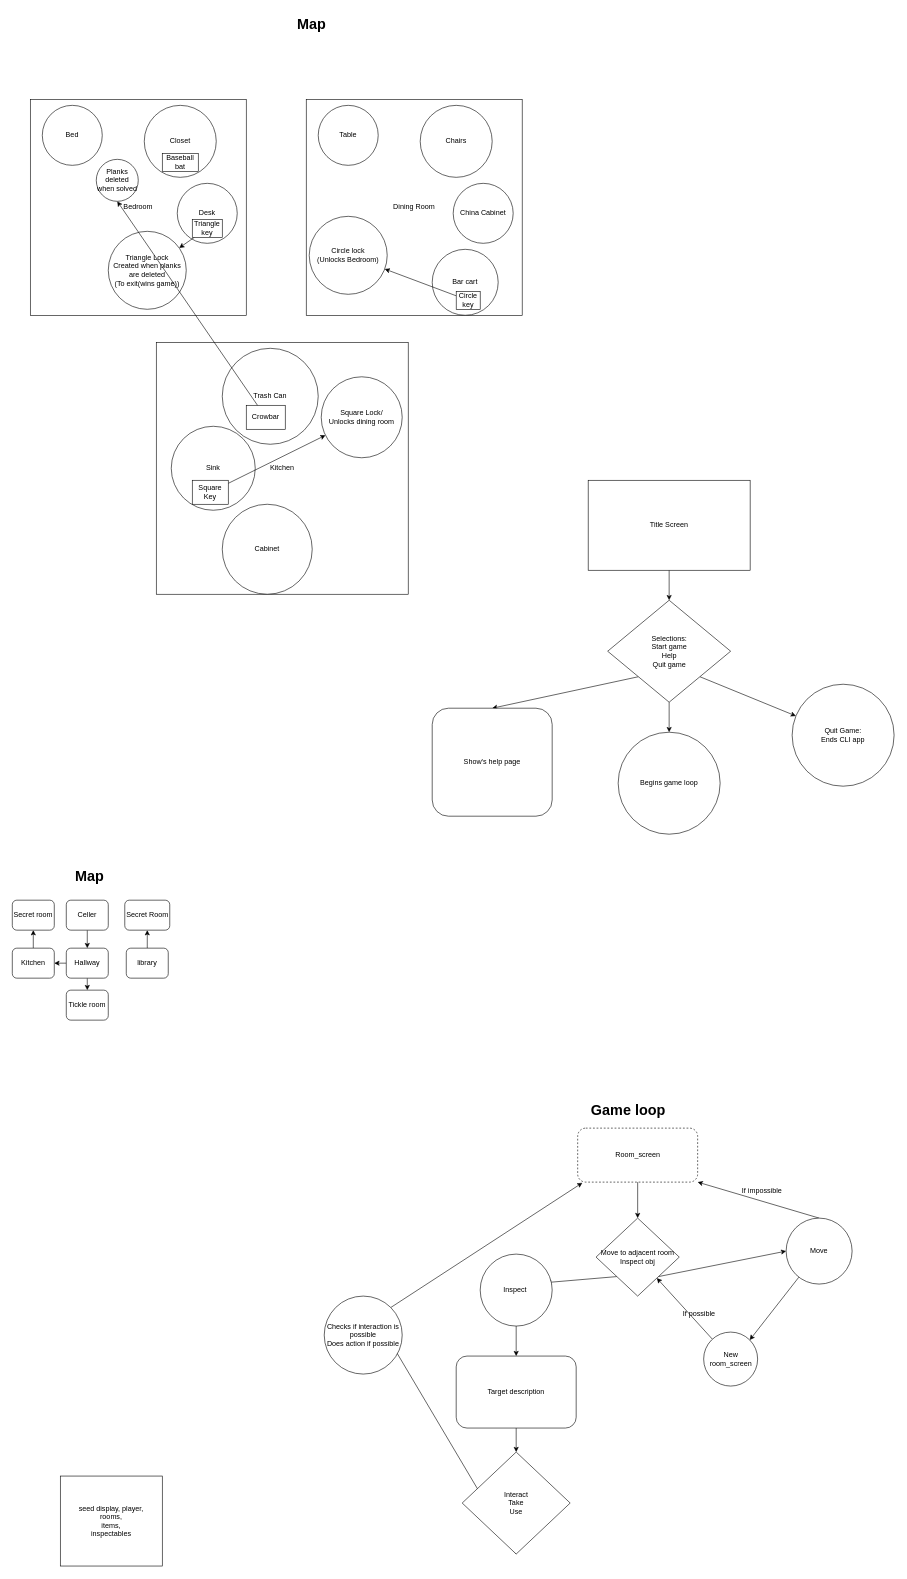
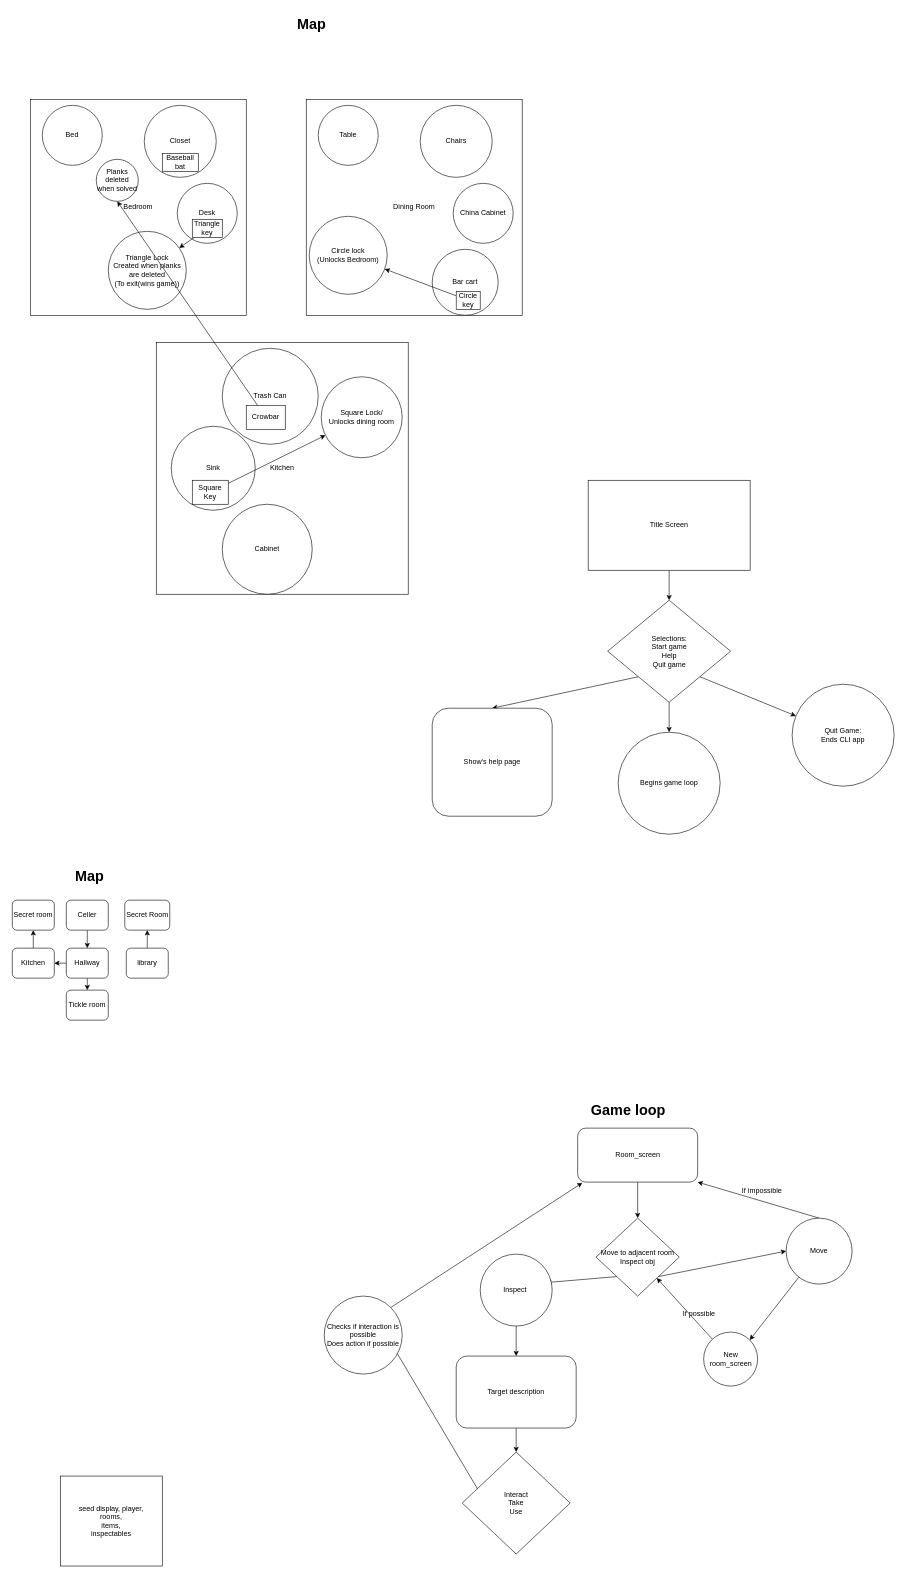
  <mxCell id="0" />
  <mxCell id="1" parent="0" />
  <mxCell id="2" value="Bedroom" style="whiteSpace=wrap;html=1;aspect=fixed;" vertex="1" parent="1"><mxGeometry x="50" y="165" width="360" height="360" as="geometry" /></mxCell>
  <mxCell id="3" style="edgeStyle=none;html=1;exitX=0.5;exitY=1;exitDx=0;exitDy=0;entryX=0.5;entryY=0;entryDx=0;entryDy=0;" parent="1" source="4" target="8" edge="1"><mxGeometry relative="1" as="geometry" /></mxCell>
  <mxCell id="4" value="Title Screen" style="rounded=0;whiteSpace=wrap;html=1;" parent="1" vertex="1"><mxGeometry x="980" y="800" width="270" height="150" as="geometry" /></mxCell>
  <mxCell id="5" style="edgeStyle=none;html=1;exitX=0.5;exitY=1;exitDx=0;exitDy=0;entryX=0.5;entryY=0;entryDx=0;entryDy=0;" parent="1" source="8" target="11" edge="1"><mxGeometry relative="1" as="geometry"><mxPoint x="1115" y="1230" as="targetPoint" /></mxGeometry></mxCell>
  <mxCell id="6" style="edgeStyle=none;html=1;exitX=0;exitY=1;exitDx=0;exitDy=0;entryX=0.5;entryY=0;entryDx=0;entryDy=0;" parent="1" source="8" target="9" edge="1"><mxGeometry relative="1" as="geometry" /></mxCell>
  <mxCell id="7" style="edgeStyle=none;html=1;exitX=1;exitY=1;exitDx=0;exitDy=0;" parent="1" source="8" target="10" edge="1"><mxGeometry relative="1" as="geometry" /></mxCell>
  <mxCell id="8" value="Selections:&lt;br&gt;Start game&lt;br&gt;Help&lt;br&gt;Quit game" style="rhombus;whiteSpace=wrap;html=1;" parent="1" vertex="1"><mxGeometry x="1012.5" y="1000" width="205" height="170" as="geometry" /></mxCell>
  <mxCell id="9" value="Show's help page" style="rounded=1;whiteSpace=wrap;html=1;" parent="1" vertex="1"><mxGeometry x="720" y="1180" width="200" height="180" as="geometry" /></mxCell>
  <mxCell id="10" value="Quit Game:&lt;br&gt;Ends CLI app" style="ellipse;whiteSpace=wrap;html=1;aspect=fixed;" parent="1" vertex="1"><mxGeometry x="1320" y="1140" width="170" height="170" as="geometry" /></mxCell>
  <mxCell id="11" value="Begins game loop" style="ellipse;whiteSpace=wrap;html=1;aspect=fixed;" parent="1" vertex="1"><mxGeometry x="1030" y="1220" width="170" height="170" as="geometry" /></mxCell>
  <mxCell id="12" style="edgeStyle=none;html=1;entryX=0.5;entryY=0;entryDx=0;entryDy=0;" parent="1" source="13" target="16" edge="1"><mxGeometry relative="1" as="geometry" /></mxCell>
  <mxCell id="13" value="Celler" style="rounded=1;whiteSpace=wrap;html=1;" parent="1" vertex="1"><mxGeometry x="110" y="1500" width="70" height="50" as="geometry" /></mxCell>
  <mxCell id="14" style="edgeStyle=none;html=1;exitX=0.5;exitY=1;exitDx=0;exitDy=0;entryX=0.5;entryY=0;entryDx=0;entryDy=0;" parent="1" source="16" target="19" edge="1"><mxGeometry relative="1" as="geometry" /></mxCell>
  <mxCell id="15" style="edgeStyle=none;html=1;exitX=0;exitY=0.5;exitDx=0;exitDy=0;entryX=1;entryY=0.5;entryDx=0;entryDy=0;" parent="1" source="16" target="21" edge="1"><mxGeometry relative="1" as="geometry" /></mxCell>
  <mxCell id="16" value="Hallway" style="rounded=1;whiteSpace=wrap;html=1;" parent="1" vertex="1"><mxGeometry x="110" y="1580" width="70" height="50" as="geometry" /></mxCell>
  <mxCell id="17" style="edgeStyle=none;html=1;exitX=0.5;exitY=0;exitDx=0;exitDy=0;" parent="1" source="18" target="23" edge="1"><mxGeometry relative="1" as="geometry"><mxPoint x="245" y="1510" as="targetPoint" /></mxGeometry></mxCell>
  <mxCell id="18" value="library" style="rounded=1;whiteSpace=wrap;html=1;" parent="1" vertex="1"><mxGeometry x="210" y="1580" width="70" height="50" as="geometry" /></mxCell>
  <mxCell id="19" value="Tickle room" style="rounded=1;whiteSpace=wrap;html=1;" parent="1" vertex="1"><mxGeometry x="110" y="1650" width="70" height="50" as="geometry" /></mxCell>
  <mxCell id="20" style="edgeStyle=none;html=1;exitX=0.5;exitY=0;exitDx=0;exitDy=0;entryX=0.5;entryY=1;entryDx=0;entryDy=0;" parent="1" source="21" target="22" edge="1"><mxGeometry relative="1" as="geometry" /></mxCell>
  <mxCell id="21" value="Kitchen" style="rounded=1;whiteSpace=wrap;html=1;" parent="1" vertex="1"><mxGeometry x="20" y="1580" width="70" height="50" as="geometry" /></mxCell>
  <mxCell id="22" value="Secret room" style="rounded=1;whiteSpace=wrap;html=1;" parent="1" vertex="1"><mxGeometry x="20" y="1500" width="70" height="50" as="geometry" /></mxCell>
  <mxCell id="23" value="Secret Room" style="rounded=1;whiteSpace=wrap;html=1;" parent="1" vertex="1"><mxGeometry x="207.5" y="1500" width="75" height="50" as="geometry" /></mxCell>
  <mxCell id="24" style="edgeStyle=none;html=1;exitX=0.5;exitY=1;exitDx=0;exitDy=0;entryX=0.5;entryY=0;entryDx=0;entryDy=0;" parent="1" source="25" target="28" edge="1"><mxGeometry relative="1" as="geometry" /></mxCell>
- <mxCell id="25" value="Room_screen" style="rounded=1;whiteSpace=wrap;html=1;dashed=1;" parent="1" vertex="1"><mxGeometry x="962.5" y="1880" width="200" height="90" as="geometry" /></mxCell>
+ <mxCell id="25" value="Room_screen" style="rounded=1;whiteSpace=wrap;html=1;" parent="1" vertex="1"><mxGeometry x="962.5" y="1880" width="200" height="90" as="geometry" /></mxCell>
  <mxCell id="26" style="edgeStyle=none;html=1;exitX=0;exitY=1;exitDx=0;exitDy=0;entryX=1;entryY=0.5;entryDx=0;entryDy=0;" parent="1" source="28" edge="1"><mxGeometry relative="1" as="geometry"><mxPoint x="910" y="2137.5" as="targetPoint" /></mxGeometry></mxCell>
  <mxCell id="27" style="edgeStyle=none;html=1;exitX=1;exitY=1;exitDx=0;exitDy=0;entryX=0;entryY=0.5;entryDx=0;entryDy=0;" parent="1" source="28" target="39" edge="1"><mxGeometry relative="1" as="geometry" /></mxCell>
  <mxCell id="28" value="Move to adjacent room&lt;br&gt;Inspect obj" style="rhombus;whiteSpace=wrap;html=1;" parent="1" vertex="1"><mxGeometry x="993.12" y="2030" width="138.75" height="130" as="geometry" /></mxCell>
  <mxCell id="29" style="edgeStyle=none;html=1;exitX=0.5;exitY=1;exitDx=0;exitDy=0;" parent="1" source="30" edge="1"><mxGeometry relative="1" as="geometry"><mxPoint x="860.002" y="2260" as="targetPoint" /></mxGeometry></mxCell>
  <mxCell id="30" value="Inspect&amp;nbsp;" style="ellipse;whiteSpace=wrap;html=1;aspect=fixed;" parent="1" vertex="1"><mxGeometry x="800" y="2090" width="120" height="120" as="geometry" /></mxCell>
  <mxCell id="31" style="edgeStyle=none;html=1;exitX=0.5;exitY=1;exitDx=0;exitDy=0;entryX=0.5;entryY=0;entryDx=0;entryDy=0;" parent="1" source="32" target="34" edge="1"><mxGeometry relative="1" as="geometry" /></mxCell>
  <mxCell id="32" value="Target description" style="rounded=1;whiteSpace=wrap;html=1;" parent="1" vertex="1"><mxGeometry x="760" y="2260" width="200" height="120" as="geometry" /></mxCell>
  <mxCell id="33" style="edgeStyle=none;html=1;exitX=0.5;exitY=1;exitDx=0;exitDy=0;entryX=0.5;entryY=0;entryDx=0;entryDy=0;" parent="1" source="34" target="36" edge="1"><mxGeometry relative="1" as="geometry" /></mxCell>
  <mxCell id="34" value="Interact&lt;br&gt;Take&lt;br&gt;Use&lt;br&gt;" style="rhombus;whiteSpace=wrap;html=1;" parent="1" vertex="1"><mxGeometry x="770" y="2420" width="180" height="170" as="geometry" /></mxCell>
  <mxCell id="35" style="edgeStyle=none;html=1;exitX=1;exitY=0;exitDx=0;exitDy=0;entryX=0.039;entryY=1.013;entryDx=0;entryDy=0;entryPerimeter=0;" parent="1" source="36" target="25" edge="1"><mxGeometry relative="1" as="geometry"><mxPoint x="1100" y="2180" as="targetPoint" /></mxGeometry></mxCell>
  <mxCell id="36" value="Checks if interaction is possible&lt;br&gt;Does action if possible" style="ellipse;whiteSpace=wrap;html=1;aspect=fixed;" parent="1" vertex="1"><mxGeometry x="540" y="2160" width="130" height="130" as="geometry" /></mxCell>
  <mxCell id="37" style="edgeStyle=none;html=1;entryX=1;entryY=0;entryDx=0;entryDy=0;" parent="1" source="39" target="41" edge="1"><mxGeometry relative="1" as="geometry"><mxPoint x="1170" y="2270" as="targetPoint" /></mxGeometry></mxCell>
  <mxCell id="38" style="edgeStyle=none;html=1;exitX=0.5;exitY=0;exitDx=0;exitDy=0;entryX=1;entryY=1;entryDx=0;entryDy=0;" parent="1" source="39" target="25" edge="1"><mxGeometry relative="1" as="geometry" /></mxCell>
  <mxCell id="39" value="Move" style="ellipse;whiteSpace=wrap;html=1;aspect=fixed;" parent="1" vertex="1"><mxGeometry x="1310" y="2030" width="110" height="110" as="geometry" /></mxCell>
  <mxCell id="40" style="edgeStyle=none;html=1;" parent="1" source="41" target="28" edge="1"><mxGeometry relative="1" as="geometry"><mxPoint x="1100" y="2030" as="targetPoint" /></mxGeometry></mxCell>
  <mxCell id="41" value="New room_screen" style="ellipse;whiteSpace=wrap;html=1;aspect=fixed;" parent="1" vertex="1"><mxGeometry x="1172.5" y="2220" width="90" height="90" as="geometry" /></mxCell>
  <mxCell id="42" value="If possible" style="text;html=1;strokeColor=none;fillColor=none;align=center;verticalAlign=middle;whiteSpace=wrap;rounded=0;" parent="1" vertex="1"><mxGeometry x="1090" y="2150" width="150" height="80" as="geometry" /></mxCell>
  <mxCell id="43" value="If impossible" style="text;html=1;strokeColor=none;fillColor=none;align=center;verticalAlign=middle;whiteSpace=wrap;rounded=0;" parent="1" vertex="1"><mxGeometry x="1220" y="1950" width="100" height="70" as="geometry" /></mxCell>
  <mxCell id="44" value="&lt;h1&gt;Game loop&lt;/h1&gt;" style="text;html=1;strokeColor=none;fillColor=none;spacing=5;spacingTop=-20;whiteSpace=wrap;overflow=hidden;rounded=0;" parent="1" vertex="1"><mxGeometry x="980" y="1830" width="197.5" height="40" as="geometry" /></mxCell>
  <mxCell id="45" value="&lt;h1&gt;Map&lt;/h1&gt;&lt;p&gt;&lt;br&gt;&lt;/p&gt;" style="text;html=1;strokeColor=none;fillColor=none;spacing=5;spacingTop=-20;whiteSpace=wrap;overflow=hidden;rounded=0;" parent="1" vertex="1"><mxGeometry x="120" y="1440" width="180" height="40" as="geometry" /></mxCell>
  <mxCell id="46" value="Dining Room" style="whiteSpace=wrap;html=1;aspect=fixed;" vertex="1" parent="1"><mxGeometry x="510" y="165" width="360" height="360" as="geometry" /></mxCell>
  <mxCell id="47" value="Chairs" style="ellipse;whiteSpace=wrap;html=1;aspect=fixed;" vertex="1" parent="1"><mxGeometry x="700" y="175" width="120" height="120" as="geometry" /></mxCell>
  <mxCell id="48" value="Table" style="ellipse;whiteSpace=wrap;html=1;aspect=fixed;" vertex="1" parent="1"><mxGeometry x="530" y="175" width="100" height="100" as="geometry" /></mxCell>
  <mxCell id="49" value="China Cabinet" style="ellipse;whiteSpace=wrap;html=1;aspect=fixed;" vertex="1" parent="1"><mxGeometry x="755" y="305" width="100" height="100" as="geometry" /></mxCell>
  <mxCell id="50" value="Bar cart" style="ellipse;whiteSpace=wrap;html=1;aspect=fixed;" vertex="1" parent="1"><mxGeometry x="720" y="415" width="110" height="110" as="geometry" /></mxCell>
  <mxCell id="51" value="Circle lock&lt;br&gt;(Unlocks Bedroom)" style="ellipse;whiteSpace=wrap;html=1;aspect=fixed;" vertex="1" parent="1"><mxGeometry x="515" y="360" width="130" height="130" as="geometry" /></mxCell>
  <mxCell id="52" style="edgeStyle=none;html=1;" edge="1" parent="1" source="53" target="51"><mxGeometry relative="1" as="geometry" /></mxCell>
  <mxCell id="53" value="Circle key" style="rounded=0;whiteSpace=wrap;html=1;" vertex="1" parent="1"><mxGeometry x="760" y="485" width="40" height="30" as="geometry" /></mxCell>
  <mxCell id="54" value="Closet" style="ellipse;whiteSpace=wrap;html=1;aspect=fixed;" vertex="1" parent="1"><mxGeometry x="240" y="175" width="120" height="120" as="geometry" /></mxCell>
  <mxCell id="55" value="Bed" style="ellipse;whiteSpace=wrap;html=1;aspect=fixed;" vertex="1" parent="1"><mxGeometry x="70" y="175" width="100" height="100" as="geometry" /></mxCell>
  <mxCell id="56" value="Desk" style="ellipse;whiteSpace=wrap;html=1;aspect=fixed;" vertex="1" parent="1"><mxGeometry x="295" y="305" width="100" height="100" as="geometry" /></mxCell>
  <mxCell id="57" value="Triangle Lock&lt;br&gt;Created when planks are deleted&lt;br&gt;(To exit(wins game))" style="ellipse;whiteSpace=wrap;html=1;aspect=fixed;" vertex="1" parent="1"><mxGeometry x="180" y="385" width="130" height="130" as="geometry" /></mxCell>
  <mxCell id="58" value="Baseball bat" style="rounded=0;whiteSpace=wrap;html=1;" vertex="1" parent="1"><mxGeometry x="270" y="255" width="60" height="30" as="geometry" /></mxCell>
  <mxCell id="59" style="edgeStyle=none;html=1;" edge="1" parent="1" source="60" target="57"><mxGeometry relative="1" as="geometry" /></mxCell>
  <mxCell id="60" value="Triangle key" style="rounded=0;whiteSpace=wrap;html=1;" vertex="1" parent="1"><mxGeometry x="320" y="365" width="50" height="30" as="geometry" /></mxCell>
  <mxCell id="61" value="Planks&lt;br&gt;deleted when solved" style="ellipse;whiteSpace=wrap;html=1;aspect=fixed;" vertex="1" parent="1"><mxGeometry x="160" y="265" width="70" height="70" as="geometry" /></mxCell>
  <mxCell id="62" value="Kitchen" style="whiteSpace=wrap;html=1;aspect=fixed;" vertex="1" parent="1"><mxGeometry x="260" y="570" width="420" height="420" as="geometry" /></mxCell>
  <mxCell id="63" value="Sink" style="ellipse;whiteSpace=wrap;html=1;aspect=fixed;" vertex="1" parent="1"><mxGeometry x="285" y="710" width="140" height="140" as="geometry" /></mxCell>
  <mxCell id="64" style="edgeStyle=none;html=1;" edge="1" parent="1" source="65" target="70"><mxGeometry relative="1" as="geometry" /></mxCell>
  <mxCell id="65" value="Square Key" style="rounded=0;whiteSpace=wrap;html=1;" vertex="1" parent="1"><mxGeometry x="320" y="800" width="60" height="40" as="geometry" /></mxCell>
  <mxCell id="66" value="Trash Can" style="ellipse;whiteSpace=wrap;html=1;aspect=fixed;" vertex="1" parent="1"><mxGeometry x="370" y="580" width="160" height="160" as="geometry" /></mxCell>
  <mxCell id="67" value="Cabinet" style="ellipse;whiteSpace=wrap;html=1;aspect=fixed;" vertex="1" parent="1"><mxGeometry x="370" y="840" width="150" height="150" as="geometry" /></mxCell>
  <mxCell id="68" value="Crowbar" style="rounded=0;whiteSpace=wrap;html=1;" vertex="1" parent="1"><mxGeometry x="410" y="675" width="65" height="40" as="geometry" /></mxCell>
  <mxCell id="69" style="edgeStyle=none;html=1;entryX=0.5;entryY=1;entryDx=0;entryDy=0;" edge="1" parent="1" source="68" target="61"><mxGeometry relative="1" as="geometry"><mxPoint x="110" y="540" as="targetPoint" /></mxGeometry></mxCell>
  <mxCell id="70" value="Square Lock/&lt;br&gt;Unlocks dining room" style="ellipse;whiteSpace=wrap;html=1;aspect=fixed;" vertex="1" parent="1"><mxGeometry x="535" y="627.5" width="135" height="135" as="geometry" /></mxCell>
  <mxCell id="71" value="&lt;h1&gt;Map&lt;/h1&gt;&lt;div&gt;&lt;br&gt;&lt;/div&gt;" style="text;html=1;strokeColor=none;fillColor=none;spacing=5;spacingTop=-20;whiteSpace=wrap;overflow=hidden;rounded=0;" vertex="1" parent="1"><mxGeometry x="490" y="20" width="60" height="40" as="geometry" /></mxCell>
  <mxCell id="72" value="seed display, player,&lt;br&gt;rooms,&lt;br&gt;items,&lt;br&gt;inspectables&lt;br&gt;" style="rounded=0;whiteSpace=wrap;html=1;" vertex="1" parent="1"><mxGeometry x="100" y="2460" width="170" height="150" as="geometry" /></mxCell>
